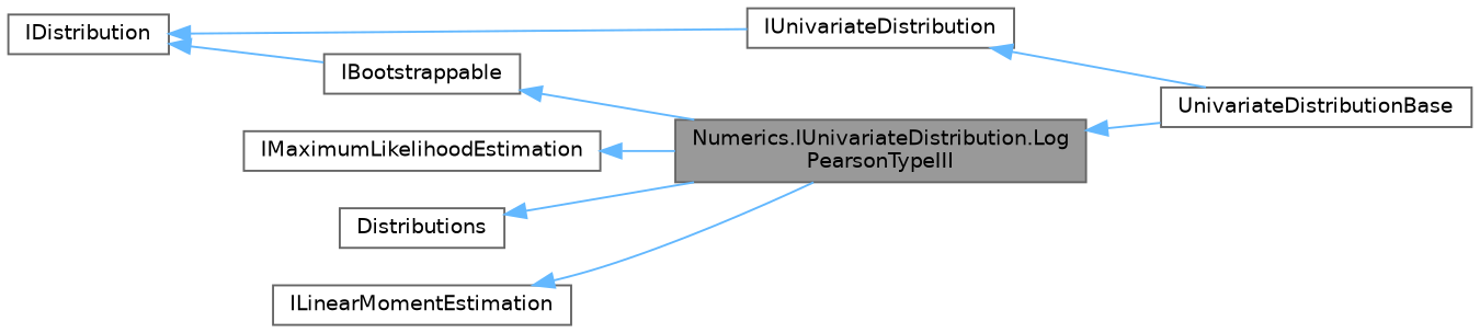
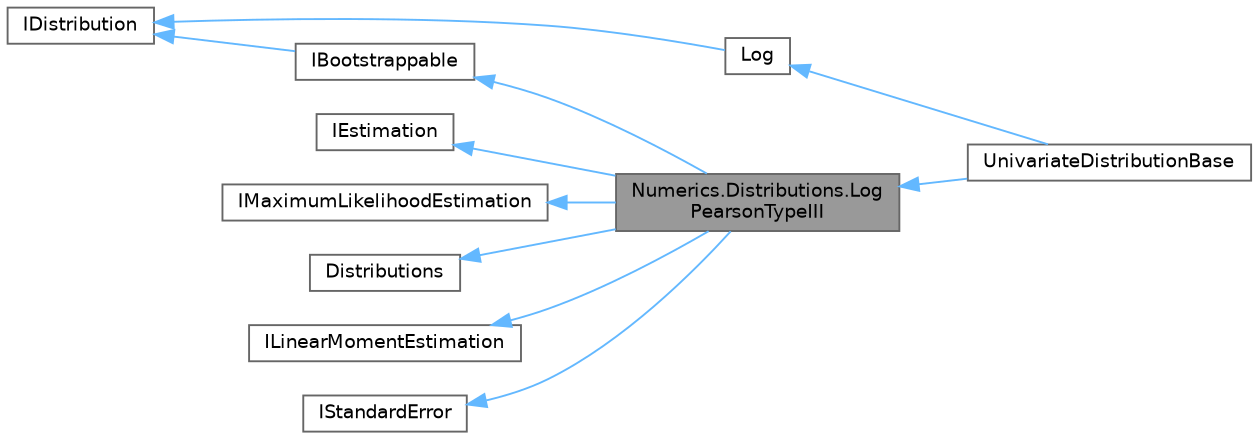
  digraph {
    rankdir=LR
    node [color=gray40 fillcolor=white fontname=Helvetica fontsize=10 shape=box style=filled]
    edge [color=steelblue1 dir=back fontname=Helvetica fontsize=10 labelfontname=Helvetica labelfontsize=10 style=solid]
-   n1 [fillcolor=grey60 fontcolor=black height=0.2 label="Numerics.IUnivariateDistribution.Log\lPearsonTypeIII" width=0.4]
+   n1 [fillcolor=grey60 fontcolor=black height=0.2 label="Numerics.Distributions.Log\lPearsonTypeIII" width=0.4]
    n2 [height=0.2 label=UnivariateDistributionBase width=0.4]
-   n3 [height=0.2 label=IUnivariateDistribution width=0.4]
+   n3 [height=0.2 label=Log width=0.4]
    n4 [height=0.2 label=IBootstrappable width=0.4]
    n5 [height=0.2 label=IDistribution width=0.4]
+   n6 [height=0.2 label=IEstimation width=0.4]
    n7 [height=0.2 label=IMaximumLikelihoodEstimation width=0.4]
    n8 [height=0.2 label=Distributions width=0.4]
    n9 [height=0.2 label=ILinearMomentEstimation width=0.4]
+   n10 [height=0.2 label=IStandardError width=0.4]
    n1 -> n2
    n3 -> n2
    n4 -> n1
    n5 -> n3
    n5 -> n4
+   n6 -> n1
    n7 -> n1
    n8 -> n1
    n9 -> n1
+   n10 -> n1
  }
